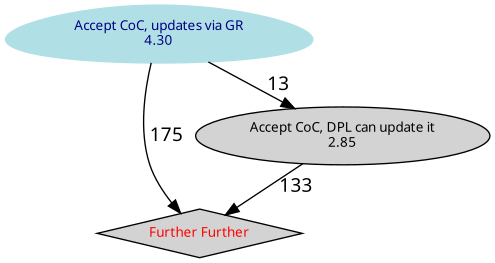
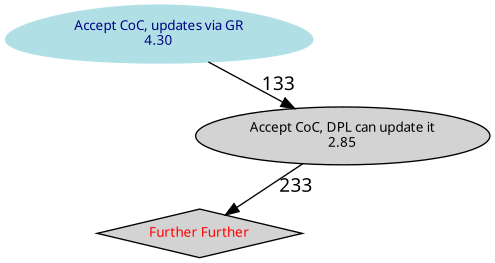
  digraph {
    fontname="Noto Sans"
    ranksep=0.25
    node [fontname="Noto Sans" fontsize=10 style=filled]
    edge [fontname="Noto Sans"]
    n1 [fontcolor=Red label="Further Further" shape=diamond]
    "Accept CoC, DPL can update it\n2.85"
    "Accept CoC, updates via GR\n4.30" [color=powderblue fontcolor=NavyBlue shape=egg]
-   "Accept CoC, DPL can update it\n2.85" -> n1 [label=133]
-   "Accept CoC, updates via GR\n4.30" -> n1 [label=175]
-   "Accept CoC, updates via GR\n4.30" -> "Accept CoC, DPL can update it\n2.85" [label=13]
+   "Accept CoC, DPL can update it\n2.85" -> n1 [label=233]
+   "Accept CoC, updates via GR\n4.30" -> "Accept CoC, DPL can update it\n2.85" [label=133]
  }
